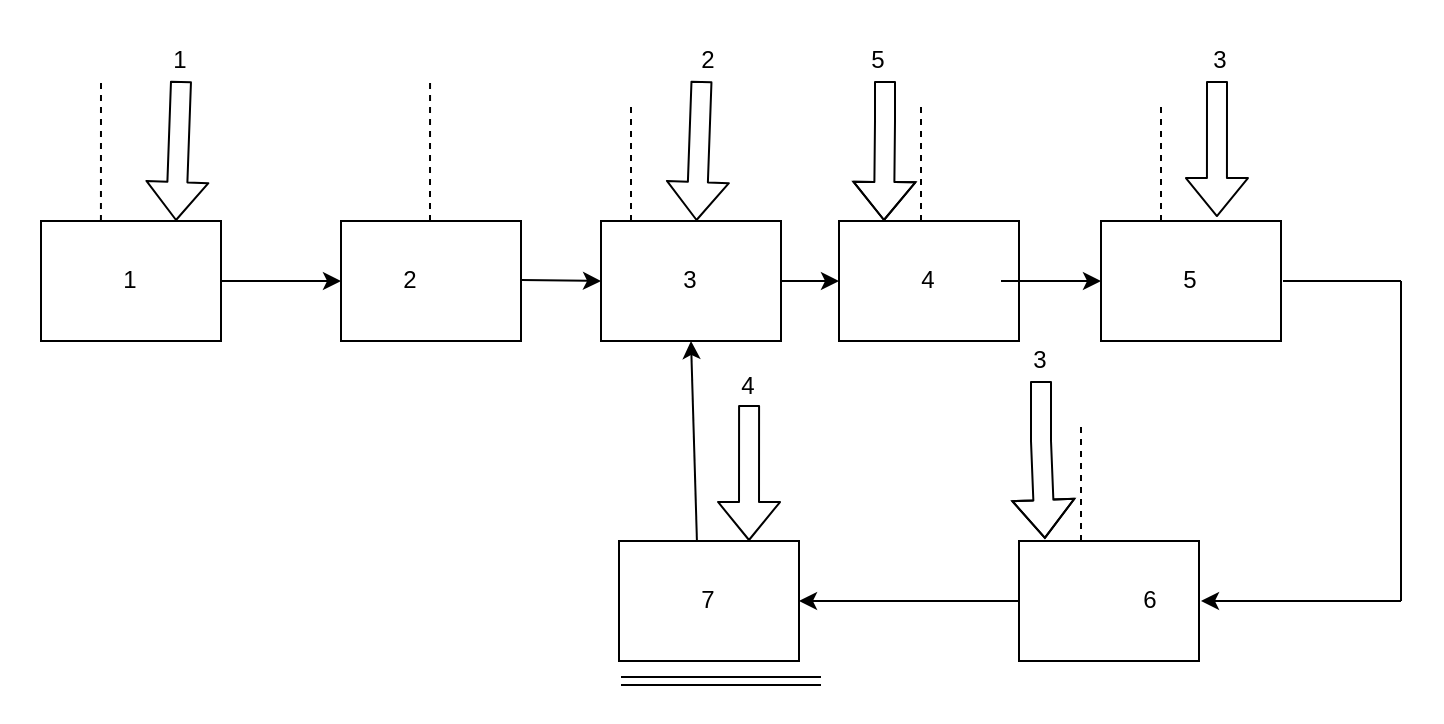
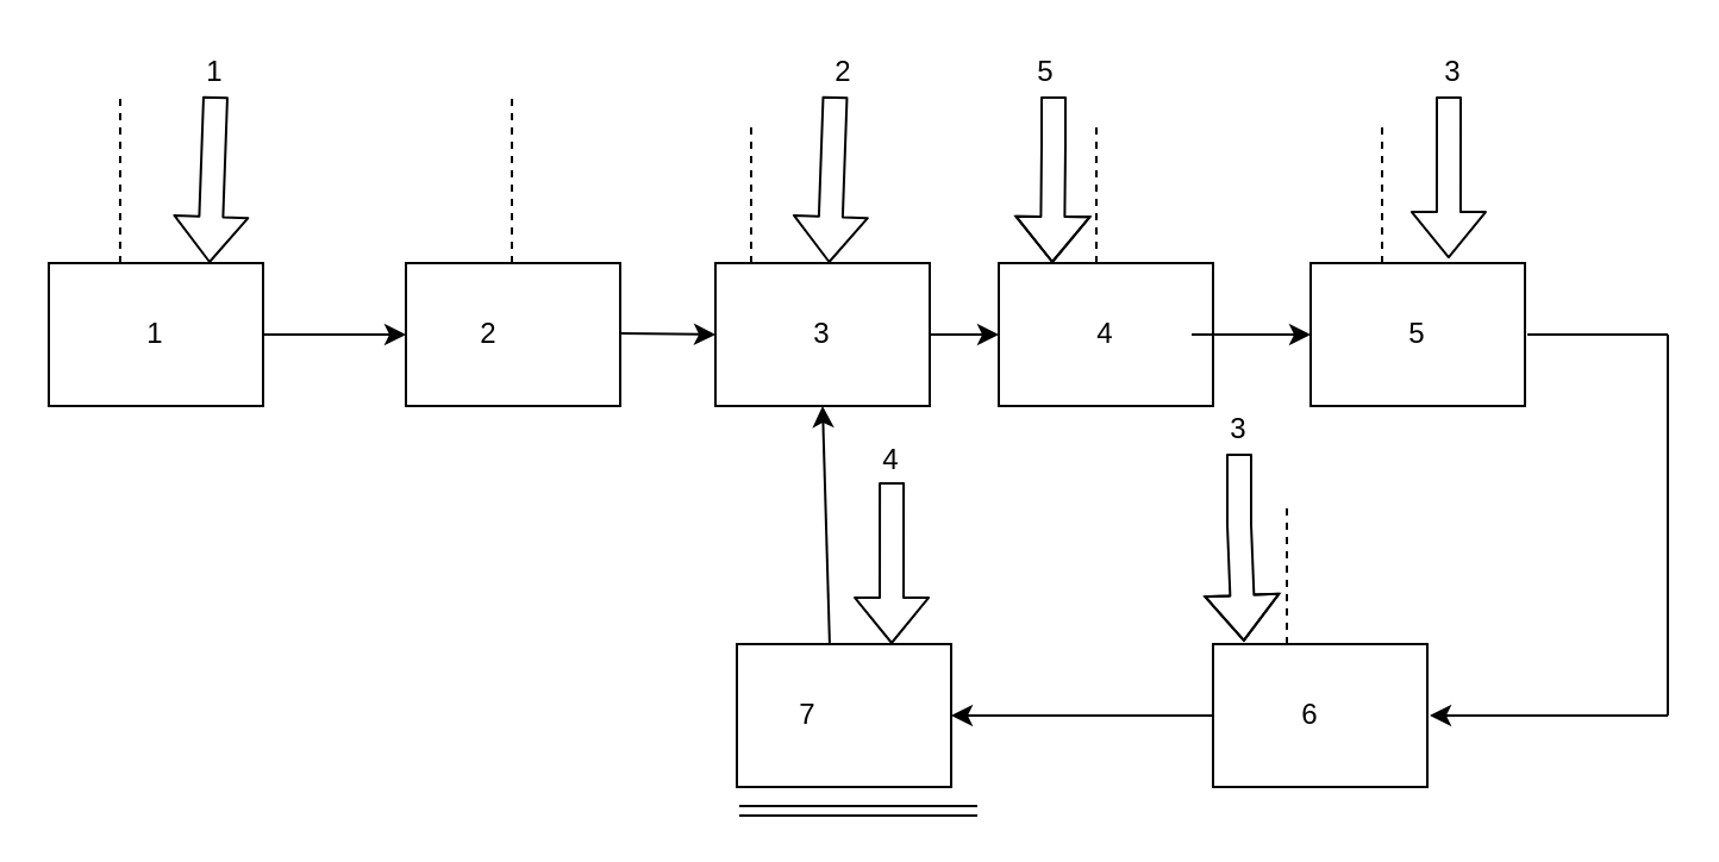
  <mxCell id="0" />
  <mxCell id="1" parent="0" />
  <mxCell id="2" value="" style="rounded=0;whiteSpace=wrap;html=1;" vertex="1" parent="1"><mxGeometry x="20" y="110" width="90" height="60" as="geometry" /></mxCell>
  <mxCell id="3" value="" style="rounded=0;whiteSpace=wrap;html=1;" vertex="1" parent="1"><mxGeometry x="170" y="110" width="90" height="60" as="geometry" /></mxCell>
  <mxCell id="4" value="" style="rounded=0;whiteSpace=wrap;html=1;" vertex="1" parent="1"><mxGeometry x="419" y="110" width="90" height="60" as="geometry" /></mxCell>
  <mxCell id="5" value="" style="rounded=0;whiteSpace=wrap;html=1;" vertex="1" parent="1"><mxGeometry x="550" y="110" width="90" height="60" as="geometry" /></mxCell>
  <mxCell id="6" value="" style="rounded=0;whiteSpace=wrap;html=1;" vertex="1" parent="1"><mxGeometry x="509" y="270" width="90" height="60" as="geometry" /></mxCell>
  <mxCell id="7" value="" style="rounded=0;whiteSpace=wrap;html=1;" vertex="1" parent="1"><mxGeometry x="309" y="270" width="90" height="60" as="geometry" /></mxCell>
  <mxCell id="8" value="" style="endArrow=classic;html=1;exitX=1;exitY=0.5;exitDx=0;exitDy=0;" edge="1" parent="1" source="2"><mxGeometry width="50" height="50" relative="1" as="geometry"><mxPoint x="330" y="360" as="sourcePoint" /><mxPoint x="170" y="140" as="targetPoint" /></mxGeometry></mxCell>
  <mxCell id="9" value="" style="endArrow=classic;html=1;entryX=0;entryY=0.5;entryDx=0;entryDy=0;" edge="1" parent="1" target="5"><mxGeometry width="50" height="50" relative="1" as="geometry"><mxPoint x="500" y="140" as="sourcePoint" /><mxPoint x="530" y="139.5" as="targetPoint" /></mxGeometry></mxCell>
  <mxCell id="10" value="" style="rounded=0;whiteSpace=wrap;html=1;" vertex="1" parent="1"><mxGeometry x="300" y="110" width="90" height="60" as="geometry" /></mxCell>
  <mxCell id="11" value="" style="endArrow=classic;html=1;exitX=1;exitY=0.5;exitDx=0;exitDy=0;" edge="1" parent="1"><mxGeometry width="50" height="50" relative="1" as="geometry"><mxPoint x="260" y="139.5" as="sourcePoint" /><mxPoint x="300" y="140" as="targetPoint" /></mxGeometry></mxCell>
  <mxCell id="12" value="" style="endArrow=classic;html=1;exitX=1;exitY=0.5;exitDx=0;exitDy=0;entryX=0;entryY=0.5;entryDx=0;entryDy=0;" edge="1" parent="1" source="10" target="4"><mxGeometry width="50" height="50" relative="1" as="geometry"><mxPoint x="130" y="160" as="sourcePoint" /><mxPoint x="150" y="220" as="targetPoint" /></mxGeometry></mxCell>
  <mxCell id="13" value="" style="endArrow=classic;html=1;entryX=1;entryY=0.5;entryDx=0;entryDy=0;exitX=0;exitY=0.5;exitDx=0;exitDy=0;" edge="1" parent="1" source="6" target="7"><mxGeometry width="50" height="50" relative="1" as="geometry"><mxPoint x="330" y="360" as="sourcePoint" /><mxPoint x="380" y="310" as="targetPoint" /></mxGeometry></mxCell>
  <mxCell id="14" value="" style="endArrow=classic;html=1;exitX=0.433;exitY=0;exitDx=0;exitDy=0;exitPerimeter=0;entryX=0.5;entryY=1;entryDx=0;entryDy=0;" edge="1" parent="1" source="7" target="10"><mxGeometry width="50" height="50" relative="1" as="geometry"><mxPoint x="140" y="170" as="sourcePoint" /><mxPoint x="200" y="170" as="targetPoint" /></mxGeometry></mxCell>
  <mxCell id="15" value="4" style="text;html=1;strokeColor=none;fillColor=none;align=center;verticalAlign=middle;whiteSpace=wrap;rounded=0;" vertex="1" parent="1"><mxGeometry x="444" y="130" width="40" height="20" as="geometry" /></mxCell>
  <mxCell id="16" value="3" style="text;html=1;strokeColor=none;fillColor=none;align=center;verticalAlign=middle;whiteSpace=wrap;rounded=0;" vertex="1" parent="1"><mxGeometry x="325" y="130" width="40" height="20" as="geometry" /></mxCell>
  <mxCell id="17" value="2&lt;span style=&quot;white-space: pre&quot;&gt;&#09;&lt;/span&gt;" style="text;html=1;strokeColor=none;fillColor=none;align=center;verticalAlign=middle;whiteSpace=wrap;rounded=0;" vertex="1" parent="1"><mxGeometry x="195" y="130" width="40" height="20" as="geometry" /></mxCell>
- <mxCell id="18" value="6" style="text;html=1;strokeColor=none;fillColor=none;align=center;verticalAlign=middle;whiteSpace=wrap;rounded=0;" vertex="1" parent="1"><mxGeometry x="555" y="290" width="40" height="20" as="geometry" /></mxCell>
- <mxCell id="19" value="7" style="text;html=1;strokeColor=none;fillColor=none;align=center;verticalAlign=middle;whiteSpace=wrap;rounded=0;" vertex="1" parent="1"><mxGeometry x="334" y="290" width="40" height="20" as="geometry" /></mxCell>
+ <mxCell id="18" value="6" style="text;html=1;strokeColor=none;fillColor=none;align=center;verticalAlign=middle;whiteSpace=wrap;rounded=0;" vertex="1" parent="1"><mxGeometry x="530" y="290" width="40" height="20" as="geometry" /></mxCell>
+ <mxCell id="19" value="7" style="text;html=1;strokeColor=none;fillColor=none;align=center;verticalAlign=middle;whiteSpace=wrap;rounded=0;" vertex="1" parent="1"><mxGeometry x="319" y="290" width="40" height="20" as="geometry" /></mxCell>
  <mxCell id="20" value="5" style="text;html=1;strokeColor=none;fillColor=none;align=center;verticalAlign=middle;whiteSpace=wrap;rounded=0;" vertex="1" parent="1"><mxGeometry x="575" y="130" width="40" height="20" as="geometry" /></mxCell>
  <mxCell id="21" value="1" style="text;html=1;strokeColor=none;fillColor=none;align=center;verticalAlign=middle;whiteSpace=wrap;rounded=0;" vertex="1" parent="1"><mxGeometry x="45" y="130" width="40" height="20" as="geometry" /></mxCell>
  <mxCell id="22" value="" style="endArrow=none;html=1;" edge="1" parent="1"><mxGeometry width="50" height="50" relative="1" as="geometry"><mxPoint x="700" y="300" as="sourcePoint" /><mxPoint x="700" y="140" as="targetPoint" /></mxGeometry></mxCell>
  <mxCell id="23" value="" style="endArrow=none;html=1;" edge="1" parent="1"><mxGeometry width="50" height="50" relative="1" as="geometry"><mxPoint x="641" y="140" as="sourcePoint" /><mxPoint x="700" y="140" as="targetPoint" /></mxGeometry></mxCell>
  <mxCell id="24" value="" style="endArrow=classic;html=1;" edge="1" parent="1"><mxGeometry width="50" height="50" relative="1" as="geometry"><mxPoint x="700" y="300" as="sourcePoint" /><mxPoint x="600" y="300" as="targetPoint" /></mxGeometry></mxCell>
  <mxCell id="25" value="" style="shape=flexArrow;endArrow=classic;html=1;entryX=0.75;entryY=0;entryDx=0;entryDy=0;" edge="1" parent="1" target="2"><mxGeometry width="50" height="50" relative="1" as="geometry"><mxPoint x="90" y="40" as="sourcePoint" /><mxPoint x="380" y="310" as="targetPoint" /></mxGeometry></mxCell>
  <mxCell id="26" value="" style="shape=link;html=1;" edge="1" parent="1"><mxGeometry width="100" relative="1" as="geometry"><mxPoint x="310" y="340" as="sourcePoint" /><mxPoint x="410" y="340" as="targetPoint" /></mxGeometry></mxCell>
  <mxCell id="27" value="" style="endArrow=none;dashed=1;html=1;exitX=0.333;exitY=0;exitDx=0;exitDy=0;exitPerimeter=0;" edge="1" parent="1" source="2"><mxGeometry width="50" height="50" relative="1" as="geometry"><mxPoint x="330" y="360" as="sourcePoint" /><mxPoint x="50" y="40" as="targetPoint" /></mxGeometry></mxCell>
  <mxCell id="28" value="" style="endArrow=none;dashed=1;html=1;exitX=0.333;exitY=0;exitDx=0;exitDy=0;exitPerimeter=0;" edge="1" parent="1"><mxGeometry width="50" height="50" relative="1" as="geometry"><mxPoint x="214.5" y="110" as="sourcePoint" /><mxPoint x="214.53" y="40" as="targetPoint" /></mxGeometry></mxCell>
  <mxCell id="29" value="" style="shape=flexArrow;endArrow=classic;html=1;entryX=0.75;entryY=0;entryDx=0;entryDy=0;" edge="1" parent="1"><mxGeometry width="50" height="50" relative="1" as="geometry"><mxPoint x="350.25" y="40" as="sourcePoint" /><mxPoint x="347.75" y="110" as="targetPoint" /></mxGeometry></mxCell>
  <mxCell id="30" value="" style="endArrow=none;dashed=1;html=1;" edge="1" parent="1"><mxGeometry width="50" height="50" relative="1" as="geometry"><mxPoint x="315" y="110" as="sourcePoint" /><mxPoint x="315" y="50" as="targetPoint" /></mxGeometry></mxCell>
  <mxCell id="31" value="" style="shape=flexArrow;endArrow=classic;html=1;entryX=0.644;entryY=-0.033;entryDx=0;entryDy=0;entryPerimeter=0;" edge="1" parent="1" target="5"><mxGeometry width="50" height="50" relative="1" as="geometry"><mxPoint x="608" y="40" as="sourcePoint" /><mxPoint x="615" y="30" as="targetPoint" /></mxGeometry></mxCell>
  <mxCell id="32" value="" style="endArrow=none;dashed=1;html=1;" edge="1" parent="1"><mxGeometry width="50" height="50" relative="1" as="geometry"><mxPoint x="460" y="110" as="sourcePoint" /><mxPoint x="460" y="50" as="targetPoint" /></mxGeometry></mxCell>
  <mxCell id="33" value="" style="shape=flexArrow;endArrow=classic;html=1;entryX=0.644;entryY=-0.033;entryDx=0;entryDy=0;entryPerimeter=0;" edge="1" parent="1"><mxGeometry width="50" height="50" relative="1" as="geometry"><mxPoint x="374.04" y="201.98" as="sourcePoint" /><mxPoint x="374" y="270" as="targetPoint" /></mxGeometry></mxCell>
  <mxCell id="34" value="" style="endArrow=none;dashed=1;html=1;" edge="1" parent="1"><mxGeometry width="50" height="50" relative="1" as="geometry"><mxPoint x="580" y="110" as="sourcePoint" /><mxPoint x="580" y="50" as="targetPoint" /></mxGeometry></mxCell>
  <mxCell id="35" value="" style="shape=flexArrow;endArrow=classic;html=1;entryX=0.25;entryY=0;entryDx=0;entryDy=0;" edge="1" parent="1" target="4"><mxGeometry width="50" height="50" relative="1" as="geometry"><mxPoint x="442" y="40" as="sourcePoint" /><mxPoint x="384" y="280" as="targetPoint" /><Array as="points"><mxPoint x="442" y="60" /></Array></mxGeometry></mxCell>
  <mxCell id="36" value="" style="endArrow=none;dashed=1;html=1;" edge="1" parent="1"><mxGeometry width="50" height="50" relative="1" as="geometry"><mxPoint x="540" y="270" as="sourcePoint" /><mxPoint x="540" y="210" as="targetPoint" /></mxGeometry></mxCell>
  <mxCell id="37" value="" style="shape=flexArrow;endArrow=classic;html=1;entryX=0.144;entryY=-0.017;entryDx=0;entryDy=0;entryPerimeter=0;" edge="1" parent="1" target="6"><mxGeometry width="50" height="50" relative="1" as="geometry"><mxPoint x="520" y="190" as="sourcePoint" /><mxPoint x="451.5" y="120" as="targetPoint" /><Array as="points"><mxPoint x="520" y="220" /></Array></mxGeometry></mxCell>
  <mxCell id="38" value="1" style="text;html=1;strokeColor=none;fillColor=none;align=center;verticalAlign=middle;whiteSpace=wrap;rounded=0;" vertex="1" parent="1"><mxGeometry x="70" y="20" width="40" height="20" as="geometry" /></mxCell>
  <mxCell id="39" value="2" style="text;html=1;strokeColor=none;fillColor=none;align=center;verticalAlign=middle;whiteSpace=wrap;rounded=0;" vertex="1" parent="1"><mxGeometry x="334" y="20" width="40" height="20" as="geometry" /></mxCell>
  <mxCell id="40" value="3" style="text;html=1;strokeColor=none;fillColor=none;align=center;verticalAlign=middle;whiteSpace=wrap;rounded=0;" vertex="1" parent="1"><mxGeometry x="590" y="20" width="40" height="20" as="geometry" /></mxCell>
  <mxCell id="41" value="4" style="text;html=1;strokeColor=none;fillColor=none;align=center;verticalAlign=middle;whiteSpace=wrap;rounded=0;" vertex="1" parent="1"><mxGeometry x="354" y="183" width="40" height="20" as="geometry" /></mxCell>
  <mxCell id="42" value="5" style="text;html=1;strokeColor=none;fillColor=none;align=center;verticalAlign=middle;whiteSpace=wrap;rounded=0;" vertex="1" parent="1"><mxGeometry x="419" y="20" width="40" height="20" as="geometry" /></mxCell>
  <mxCell id="43" value="3" style="text;html=1;strokeColor=none;fillColor=none;align=center;verticalAlign=middle;whiteSpace=wrap;rounded=0;" vertex="1" parent="1"><mxGeometry x="500" y="170" width="40" height="20" as="geometry" /></mxCell>
